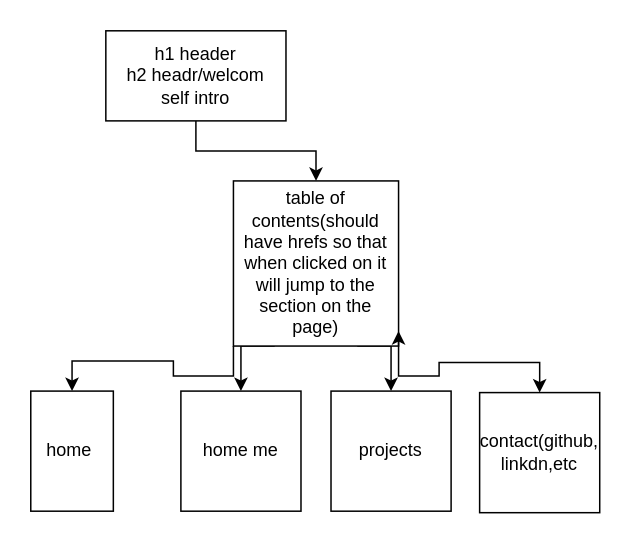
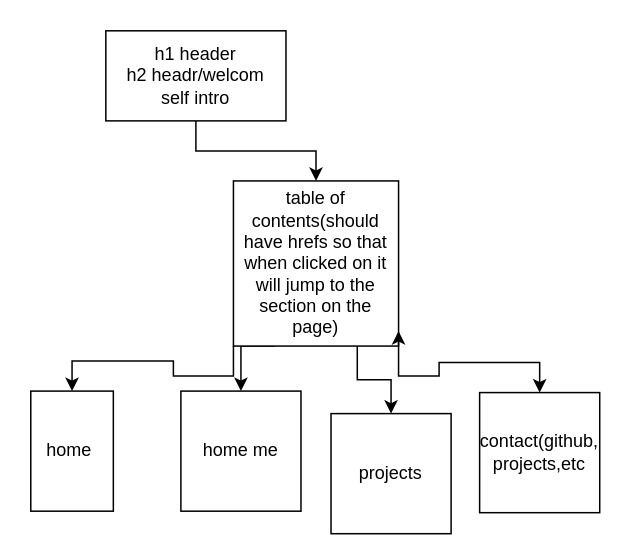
  <mxCell id="0" />
  <mxCell id="1" parent="0" />
  <mxCell id="2" style="edgeStyle=orthogonalEdgeStyle;rounded=0;orthogonalLoop=1;jettySize=auto;html=1;entryX=0.5;entryY=0;entryDx=0;entryDy=0;" edge="1" parent="1" source="3" target="8"><mxGeometry relative="1" as="geometry" /></mxCell>
  <mxCell id="3" value="h1 header&lt;br&gt;h2 headr/welcom&lt;br&gt;self intro" style="rounded=0;whiteSpace=wrap;html=1;" vertex="1" parent="1"><mxGeometry x="70" y="20" width="120" height="60" as="geometry" /></mxCell>
  <mxCell id="4" style="edgeStyle=orthogonalEdgeStyle;rounded=0;orthogonalLoop=1;jettySize=auto;html=1;exitX=0;exitY=1;exitDx=0;exitDy=0;entryX=0.5;entryY=0;entryDx=0;entryDy=0;" edge="1" parent="1" source="8" target="10"><mxGeometry relative="1" as="geometry" /></mxCell>
  <mxCell id="5" style="edgeStyle=orthogonalEdgeStyle;rounded=0;orthogonalLoop=1;jettySize=auto;html=1;exitX=0.25;exitY=1;exitDx=0;exitDy=0;entryX=0.5;entryY=0;entryDx=0;entryDy=0;" edge="1" parent="1" source="8" target="11"><mxGeometry relative="1" as="geometry" /></mxCell>
  <mxCell id="6" style="edgeStyle=orthogonalEdgeStyle;rounded=0;orthogonalLoop=1;jettySize=auto;html=1;exitX=0.75;exitY=1;exitDx=0;exitDy=0;entryX=0.5;entryY=0;entryDx=0;entryDy=0;" edge="1" parent="1" source="8" target="12"><mxGeometry relative="1" as="geometry" /></mxCell>
  <mxCell id="7" style="edgeStyle=orthogonalEdgeStyle;rounded=0;orthogonalLoop=1;jettySize=auto;html=1;exitX=1;exitY=1;exitDx=0;exitDy=0;entryX=0.5;entryY=0;entryDx=0;entryDy=0;" edge="1" parent="1" source="8" target="13"><mxGeometry relative="1" as="geometry" /></mxCell>
  <mxCell id="8" value="table of contents(should have hrefs so that when clicked on it will jump to the section on the page)" style="whiteSpace=wrap;html=1;aspect=fixed;" vertex="1" parent="1"><mxGeometry x="155" y="120" width="110" height="110" as="geometry" /></mxCell>
  <mxCell id="9" style="edgeStyle=orthogonalEdgeStyle;rounded=0;orthogonalLoop=1;jettySize=auto;html=1;exitX=1;exitY=1;exitDx=0;exitDy=0;entryX=1;entryY=0.909;entryDx=0;entryDy=0;entryPerimeter=0;" edge="1" parent="1" source="8" target="8"><mxGeometry relative="1" as="geometry" /></mxCell>
  <mxCell id="10" value="home&amp;nbsp;" style="whiteSpace=wrap;html=1;aspect=fixed;" vertex="1" parent="1"><mxGeometry x="20" y="260" width="55" height="80" as="geometry" /></mxCell>
  <mxCell id="11" value="home me" style="whiteSpace=wrap;html=1;aspect=fixed;" vertex="1" parent="1"><mxGeometry x="120" y="260" width="80" height="80" as="geometry" /></mxCell>
- <mxCell id="12" value="projects" style="whiteSpace=wrap;html=1;aspect=fixed;" vertex="1" parent="1"><mxGeometry x="220" y="260" width="80" height="80" as="geometry" /></mxCell>
- <mxCell id="13" value="contact(github,&lt;br&gt;linkdn,etc" style="whiteSpace=wrap;html=1;aspect=fixed;" vertex="1" parent="1"><mxGeometry x="319" y="261" width="80" height="80" as="geometry" /></mxCell>
+ <mxCell id="12" value="projects" style="whiteSpace=wrap;html=1;aspect=fixed;" vertex="1" parent="1"><mxGeometry x="220" y="275" width="80" height="80" as="geometry" /></mxCell>
+ <mxCell id="13" value="contact(github,&lt;br&gt;projects,etc" style="whiteSpace=wrap;html=1;aspect=fixed;" vertex="1" parent="1"><mxGeometry x="319" y="261" width="80" height="80" as="geometry" /></mxCell>
